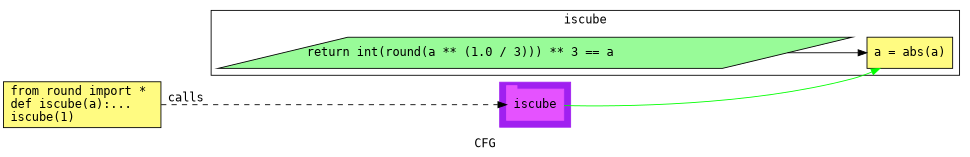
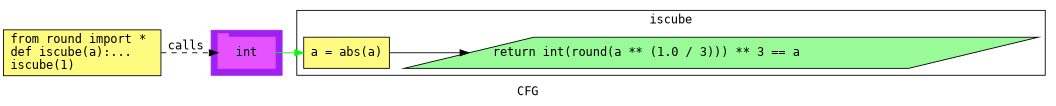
  digraph {
    compound=True
    fontname="DejaVu Sans Mono"
    label=CFG
    pack=False
    rankdir=LR
    ranksep=0.02
    node [fontname="DejaVu Sans Mono" shape=rectangle style="filled,solid" fillcolor="#FFFB81"]
    edge [fontname="DejaVu Sans Mono"]
-   n1 [color="#E552FF" height=0.5 label=iscube linenum="[6]" shape=tab style=filled width=0.91667 fillcolor=""]
+   n1 [color="#E552FF" height=0.5 label=int linenum="[6]" shape=tab style=filled width=0.91667 fillcolor=""]
    n2 [height=0.5 label="a = abs(a)\l" linenum="[3]" width=1.375]
    n3 [fillcolor="#98fb98" height=0.5 label="return int(round(a ** (1.0 / 3))) ** 3 == a\l" linenum="[4]" shape=parallelogram width=9.8206]
    n4 [height=0.73611 label="from round import *\ldef iscube(a):...\liscube(1)\l" linenum="[1]" width=2.5278]
    subgraph cluster_1 {
      color=purple
      compound=true
      label=""
      shape=tab
      style=filled
      n1
    }
    subgraph cluster_2 {
      label=iscube
      n2
      n3
      subgraph cluster_3 {
        color=purple
        compound=true
        label=""
        shape=tab
        style=filled
      }
    }
    n1 -> n2 [color=green]
-   n3 -> n2 [color=black]
+   n2 -> n3 [color=black]
    n4 -> n1 [label=calls style=dashed]
  }
